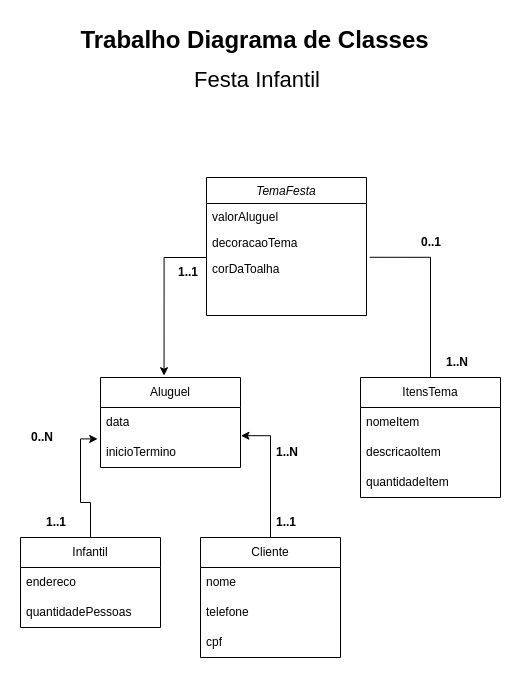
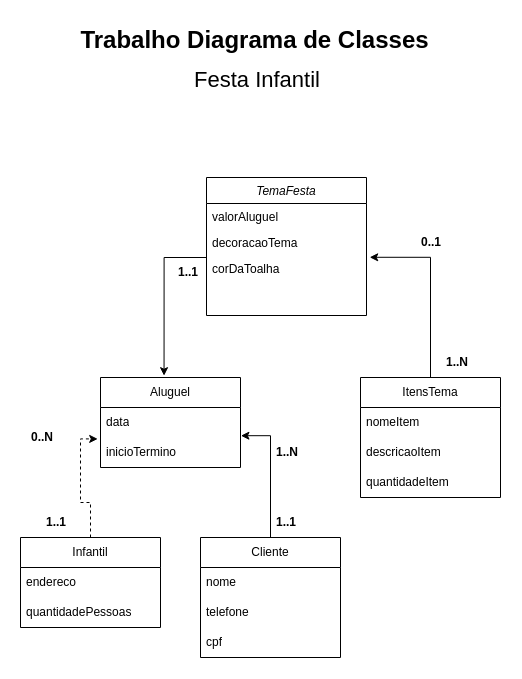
  <mxCell id="0" />
  <mxCell id="1" parent="0" />
  <mxCell id="2" value="TemaFesta" style="swimlane;fontStyle=2;align=center;verticalAlign=top;childLayout=stackLayout;horizontal=1;startSize=26;horizontalStack=0;resizeParent=1;resizeLast=0;collapsible=1;marginBottom=0;rounded=0;shadow=0;strokeWidth=1;" parent="1" vertex="1"><mxGeometry x="206" y="177" width="160" height="138" as="geometry"><mxRectangle x="230" y="140" width="160" height="26" as="alternateBounds" /></mxGeometry></mxCell>
  <mxCell id="3" value="valorAluguel" style="text;align=left;verticalAlign=top;spacingLeft=4;spacingRight=4;overflow=hidden;rotatable=0;points=[[0,0.5],[1,0.5]];portConstraint=eastwest;" parent="2" vertex="1"><mxGeometry y="26" width="160" height="26" as="geometry" /></mxCell>
  <mxCell id="4" value="decoracaoTema" style="text;align=left;verticalAlign=top;spacingLeft=4;spacingRight=4;overflow=hidden;rotatable=0;points=[[0,0.5],[1,0.5]];portConstraint=eastwest;rounded=0;shadow=0;html=0;" parent="2" vertex="1"><mxGeometry y="52" width="160" height="26" as="geometry" /></mxCell>
  <mxCell id="5" value="corDaToalha" style="text;align=left;verticalAlign=top;spacingLeft=4;spacingRight=4;overflow=hidden;rotatable=0;points=[[0,0.5],[1,0.5]];portConstraint=eastwest;" parent="2" vertex="1"><mxGeometry y="78" width="160" height="26" as="geometry" /></mxCell>
- <mxCell id="6" style="edgeStyle=orthogonalEdgeStyle;rounded=0;orthogonalLoop=1;jettySize=auto;html=1;exitX=0.5;exitY=0;exitDx=0;exitDy=0;entryX=1.02;entryY=0.069;entryDx=0;entryDy=0;entryPerimeter=0;endArrow=none;" edge="1" parent="1" source="7" target="5"><mxGeometry relative="1" as="geometry" /></mxCell>
+ <mxCell id="6" style="edgeStyle=orthogonalEdgeStyle;rounded=0;orthogonalLoop=1;jettySize=auto;html=1;exitX=0.5;exitY=0;exitDx=0;exitDy=0;entryX=1.02;entryY=0.069;entryDx=0;entryDy=0;entryPerimeter=0;" edge="1" parent="1" source="7" target="5"><mxGeometry relative="1" as="geometry" /></mxCell>
  <mxCell id="7" value="ItensTema" style="swimlane;fontStyle=0;childLayout=stackLayout;horizontal=1;startSize=30;horizontalStack=0;resizeParent=1;resizeParentMax=0;resizeLast=0;collapsible=1;marginBottom=0;whiteSpace=wrap;html=1;" vertex="1" parent="1"><mxGeometry x="360" y="377" width="140" height="120" as="geometry" /></mxCell>
  <mxCell id="8" value="nomeItem" style="text;strokeColor=none;fillColor=none;align=left;verticalAlign=middle;spacingLeft=4;spacingRight=4;overflow=hidden;points=[[0,0.5],[1,0.5]];portConstraint=eastwest;rotatable=0;whiteSpace=wrap;html=1;" vertex="1" parent="7"><mxGeometry y="30" width="140" height="30" as="geometry" /></mxCell>
  <mxCell id="9" value="descricaoItem" style="text;strokeColor=none;fillColor=none;align=left;verticalAlign=middle;spacingLeft=4;spacingRight=4;overflow=hidden;points=[[0,0.5],[1,0.5]];portConstraint=eastwest;rotatable=0;whiteSpace=wrap;html=1;" vertex="1" parent="7"><mxGeometry y="60" width="140" height="30" as="geometry" /></mxCell>
  <mxCell id="10" value="quantidadeItem" style="text;strokeColor=none;fillColor=none;align=left;verticalAlign=middle;spacingLeft=4;spacingRight=4;overflow=hidden;points=[[0,0.5],[1,0.5]];portConstraint=eastwest;rotatable=0;whiteSpace=wrap;html=1;" vertex="1" parent="7"><mxGeometry y="90" width="140" height="30" as="geometry" /></mxCell>
  <mxCell id="11" style="edgeStyle=orthogonalEdgeStyle;rounded=0;orthogonalLoop=1;jettySize=auto;html=1;exitX=0.5;exitY=0;exitDx=0;exitDy=0;entryX=1.003;entryY=0.94;entryDx=0;entryDy=0;entryPerimeter=0;" edge="1" parent="1" source="12" target="21"><mxGeometry relative="1" as="geometry" /></mxCell>
  <mxCell id="12" value="Cliente" style="swimlane;fontStyle=0;childLayout=stackLayout;horizontal=1;startSize=30;horizontalStack=0;resizeParent=1;resizeParentMax=0;resizeLast=0;collapsible=1;marginBottom=0;whiteSpace=wrap;html=1;" vertex="1" parent="1"><mxGeometry x="200" y="537" width="140" height="120" as="geometry" /></mxCell>
  <mxCell id="13" value="nome" style="text;strokeColor=none;fillColor=none;align=left;verticalAlign=middle;spacingLeft=4;spacingRight=4;overflow=hidden;points=[[0,0.5],[1,0.5]];portConstraint=eastwest;rotatable=0;whiteSpace=wrap;html=1;" vertex="1" parent="12"><mxGeometry y="30" width="140" height="30" as="geometry" /></mxCell>
  <mxCell id="14" value="telefone" style="text;strokeColor=none;fillColor=none;align=left;verticalAlign=middle;spacingLeft=4;spacingRight=4;overflow=hidden;points=[[0,0.5],[1,0.5]];portConstraint=eastwest;rotatable=0;whiteSpace=wrap;html=1;" vertex="1" parent="12"><mxGeometry y="60" width="140" height="30" as="geometry" /></mxCell>
  <mxCell id="15" value="cpf" style="text;strokeColor=none;fillColor=none;align=left;verticalAlign=middle;spacingLeft=4;spacingRight=4;overflow=hidden;points=[[0,0.5],[1,0.5]];portConstraint=eastwest;rotatable=0;whiteSpace=wrap;html=1;" vertex="1" parent="12"><mxGeometry y="90" width="140" height="30" as="geometry" /></mxCell>
- <mxCell id="16" style="edgeStyle=orthogonalEdgeStyle;rounded=0;orthogonalLoop=1;jettySize=auto;html=1;entryX=-0.02;entryY=0.047;entryDx=0;entryDy=0;entryPerimeter=0;" edge="1" parent="1" source="17" target="22"><mxGeometry relative="1" as="geometry" /></mxCell>
+ <mxCell id="16" style="edgeStyle=orthogonalEdgeStyle;rounded=0;orthogonalLoop=1;jettySize=auto;html=1;entryX=-0.02;entryY=0.047;entryDx=0;entryDy=0;entryPerimeter=0;dashed=1;" edge="1" parent="1" source="17" target="22"><mxGeometry relative="1" as="geometry" /></mxCell>
  <mxCell id="17" value="Infantil" style="swimlane;fontStyle=0;childLayout=stackLayout;horizontal=1;startSize=30;horizontalStack=0;resizeParent=1;resizeParentMax=0;resizeLast=0;collapsible=1;marginBottom=0;whiteSpace=wrap;html=1;" vertex="1" parent="1"><mxGeometry x="20" y="537" width="140" height="90" as="geometry" /></mxCell>
  <mxCell id="18" value="endereco" style="text;strokeColor=none;fillColor=none;align=left;verticalAlign=middle;spacingLeft=4;spacingRight=4;overflow=hidden;points=[[0,0.5],[1,0.5]];portConstraint=eastwest;rotatable=0;whiteSpace=wrap;html=1;" vertex="1" parent="17"><mxGeometry y="30" width="140" height="30" as="geometry" /></mxCell>
  <mxCell id="19" value="quantidadePessoas" style="text;strokeColor=none;fillColor=none;align=left;verticalAlign=middle;spacingLeft=4;spacingRight=4;overflow=hidden;points=[[0,0.5],[1,0.5]];portConstraint=eastwest;rotatable=0;whiteSpace=wrap;html=1;" vertex="1" parent="17"><mxGeometry y="60" width="140" height="30" as="geometry" /></mxCell>
  <mxCell id="20" value="Aluguel" style="swimlane;fontStyle=0;childLayout=stackLayout;horizontal=1;startSize=30;horizontalStack=0;resizeParent=1;resizeParentMax=0;resizeLast=0;collapsible=1;marginBottom=0;whiteSpace=wrap;html=1;" vertex="1" parent="1"><mxGeometry x="100" y="377" width="140" height="90" as="geometry" /></mxCell>
  <mxCell id="21" value="data" style="text;strokeColor=none;fillColor=none;align=left;verticalAlign=middle;spacingLeft=4;spacingRight=4;overflow=hidden;points=[[0,0.5],[1,0.5]];portConstraint=eastwest;rotatable=0;whiteSpace=wrap;html=1;" vertex="1" parent="20"><mxGeometry y="30" width="140" height="30" as="geometry" /></mxCell>
  <mxCell id="22" value="inicioTermino" style="text;strokeColor=none;fillColor=none;align=left;verticalAlign=middle;spacingLeft=4;spacingRight=4;overflow=hidden;points=[[0,0.5],[1,0.5]];portConstraint=eastwest;rotatable=0;whiteSpace=wrap;html=1;" vertex="1" parent="20"><mxGeometry y="60" width="140" height="30" as="geometry" /></mxCell>
  <mxCell id="23" value="&lt;b&gt;1..N&lt;/b&gt;" style="text;strokeColor=none;fillColor=none;align=left;verticalAlign=middle;spacingLeft=4;spacingRight=4;overflow=hidden;points=[[0,0.5],[1,0.5]];portConstraint=eastwest;rotatable=0;whiteSpace=wrap;html=1;" vertex="1" parent="1"><mxGeometry x="440" y="347" width="34" height="30" as="geometry" /></mxCell>
  <mxCell id="24" value="&lt;b&gt;0..1&lt;/b&gt;" style="text;strokeColor=none;fillColor=none;align=left;verticalAlign=middle;spacingLeft=4;spacingRight=4;overflow=hidden;points=[[0,0.5],[1,0.5]];portConstraint=eastwest;rotatable=0;whiteSpace=wrap;html=1;" vertex="1" parent="1"><mxGeometry x="415" y="227" width="34" height="30" as="geometry" /></mxCell>
  <mxCell id="25" style="edgeStyle=orthogonalEdgeStyle;rounded=0;orthogonalLoop=1;jettySize=auto;html=1;entryX=0.454;entryY=-0.02;entryDx=0;entryDy=0;entryPerimeter=0;" edge="1" parent="1" source="5" target="20"><mxGeometry relative="1" as="geometry"><Array as="points"><mxPoint x="164" y="257" /></Array></mxGeometry></mxCell>
  <mxCell id="26" value="&lt;b&gt;1..1&lt;/b&gt;" style="text;strokeColor=none;fillColor=none;align=left;verticalAlign=middle;spacingLeft=4;spacingRight=4;overflow=hidden;points=[[0,0.5],[1,0.5]];portConstraint=eastwest;rotatable=0;whiteSpace=wrap;html=1;" vertex="1" parent="1"><mxGeometry x="172" y="257" width="34" height="30" as="geometry" /></mxCell>
  <mxCell id="27" value="&lt;b&gt;0..N&lt;/b&gt;" style="text;strokeColor=none;fillColor=none;align=left;verticalAlign=middle;spacingLeft=4;spacingRight=4;overflow=hidden;points=[[0,0.5],[1,0.5]];portConstraint=eastwest;rotatable=0;whiteSpace=wrap;html=1;" vertex="1" parent="1"><mxGeometry x="25" y="422" width="34" height="30" as="geometry" /></mxCell>
  <mxCell id="28" value="&lt;b&gt;1..1&lt;/b&gt;" style="text;strokeColor=none;fillColor=none;align=left;verticalAlign=middle;spacingLeft=4;spacingRight=4;overflow=hidden;points=[[0,0.5],[1,0.5]];portConstraint=eastwest;rotatable=0;whiteSpace=wrap;html=1;" vertex="1" parent="1"><mxGeometry x="40" y="507" width="34" height="30" as="geometry" /></mxCell>
  <mxCell id="29" value="&lt;b&gt;1..N&lt;/b&gt;" style="text;strokeColor=none;fillColor=none;align=left;verticalAlign=middle;spacingLeft=4;spacingRight=4;overflow=hidden;points=[[0,0.5],[1,0.5]];portConstraint=eastwest;rotatable=0;whiteSpace=wrap;html=1;" vertex="1" parent="1"><mxGeometry x="270" y="437" width="34" height="30" as="geometry" /></mxCell>
  <mxCell id="30" value="&lt;b&gt;1..1&lt;/b&gt;" style="text;strokeColor=none;fillColor=none;align=left;verticalAlign=middle;spacingLeft=4;spacingRight=4;overflow=hidden;points=[[0,0.5],[1,0.5]];portConstraint=eastwest;rotatable=0;whiteSpace=wrap;html=1;" vertex="1" parent="1"><mxGeometry x="270" y="507" width="34" height="30" as="geometry" /></mxCell>
  <mxCell id="31" value="Trabalho Diagrama de Classes" style="text;strokeColor=none;fillColor=none;html=1;fontSize=24;fontStyle=1;verticalAlign=middle;align=center;" vertex="1" parent="1"><mxGeometry x="204" y="20" width="100" height="40" as="geometry" /></mxCell>
  <mxCell id="32" value="&lt;font style=&quot;font-size: 22px;&quot;&gt;Festa Infantil&lt;/font&gt;" style="text;html=1;strokeColor=none;fillColor=none;align=center;verticalAlign=middle;whiteSpace=wrap;rounded=0;" vertex="1" parent="1"><mxGeometry x="174" y="60" width="166" height="40" as="geometry" /></mxCell>
